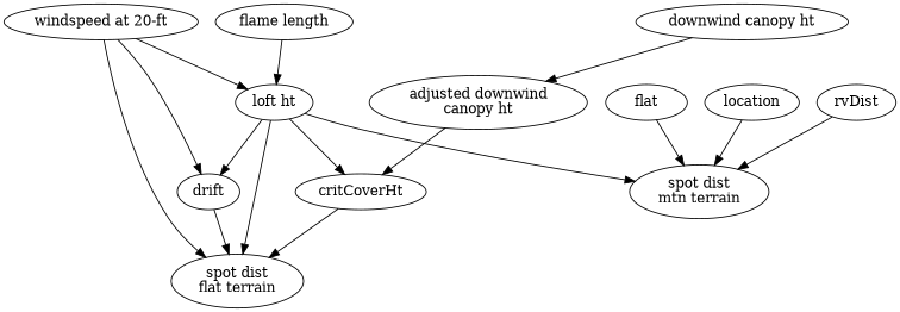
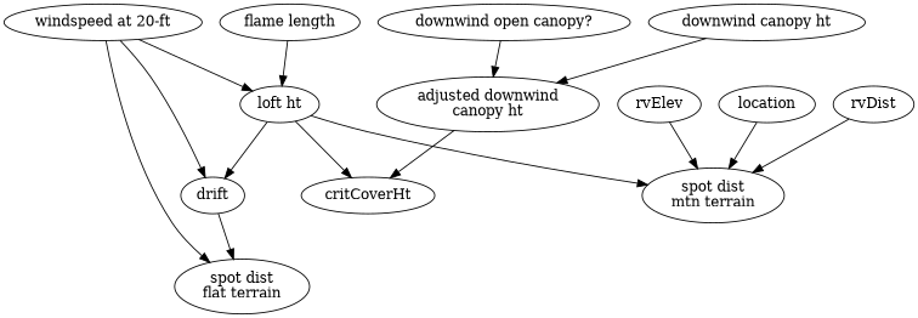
  digraph {
    n1 [label="windspeed at 20-ft"]
    n2 [label="loft ht"]
    drift
    n4 [label="spot dist\nflat terrain"]
    critCoverHt
    n6 [label="spot dist\nmtn terrain"]
    n7 [label="flame length"]
+   n8 [label="downwind open canopy?"]
    n9 [label="adjusted downwind\ncanopy ht"]
    n10 [label="downwind canopy ht"]
    location
    rvDist
-   rvElev [label=flat]
+   rvElev
    n1 -> n2
    n1 -> drift
    n1 -> n4
    n2 -> drift
-   n2 -> n4
    n2 -> critCoverHt
    n2 -> n6
    drift -> n4
-   critCoverHt -> n4
    n7 -> n2
+   n8 -> n9
    n9 -> critCoverHt
    n10 -> n9
    location -> n6
    rvDist -> n6
    rvElev -> n6
  }
